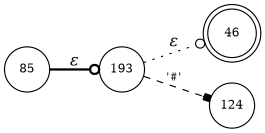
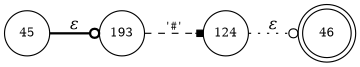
  digraph {
    rankdir=LR
    node [fixedsize=true fontsize=11 shape=circle peripheries=1]
    edge [arrowhead=odot fontname="Times-Italic"]
    n1 [label=46 shape=doublecircle width=.6 peripheries=""]
    n2 [label=193 width=.55]
    n3 [label=124 width=.55]
-   n4 [label=85 width=.55]
+   n4 [label=45 width=.55]
    n2 -> n3 [arrowhead=box arrowsize=.7 fontname=Courier fontsize=11 label="'#'" style=dashed]
-   n2 -> n1 [label="&epsilon;" style=dotted]
+   n3 -> n1 [label="&epsilon;" style=dotted]
    n4 -> n2 [label="&epsilon;" style=bold]
  }
